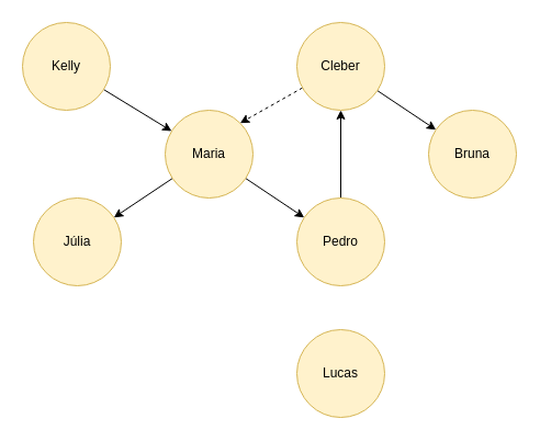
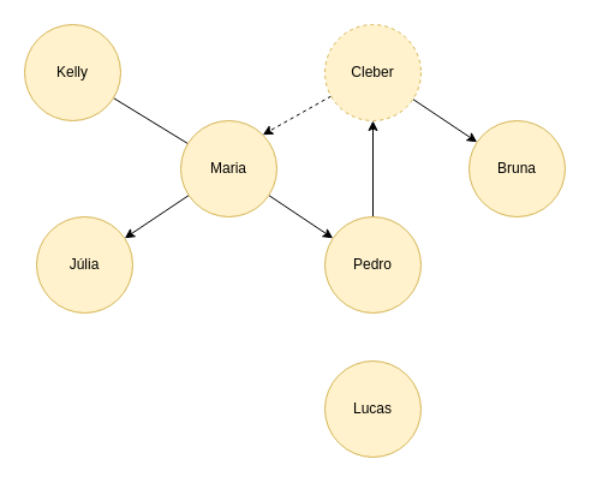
  <mxCell id="0" />
  <mxCell id="1" parent="0" />
- <mxCell id="2" value="" style="rounded=0;orthogonalLoop=1;jettySize=auto;html=1;" edge="1" parent="1" source="3" target="6"><mxGeometry relative="1" as="geometry" /></mxCell>
+ <mxCell id="2" value="" style="rounded=0;orthogonalLoop=1;jettySize=auto;html=1;endArrow=none;" edge="1" parent="1" source="3" target="6"><mxGeometry relative="1" as="geometry" /></mxCell>
  <mxCell id="3" value="Kelly" style="ellipse;whiteSpace=wrap;html=1;aspect=fixed;fillColor=#fff2cc;strokeColor=#d6b656;" vertex="1" parent="1"><mxGeometry x="20" y="20" width="80" height="80" as="geometry" /></mxCell>
  <mxCell id="4" value="" style="edgeStyle=none;rounded=0;orthogonalLoop=1;jettySize=auto;html=1;" edge="1" parent="1" source="6" target="9"><mxGeometry relative="1" as="geometry" /></mxCell>
  <mxCell id="5" value="" style="edgeStyle=none;rounded=0;orthogonalLoop=1;jettySize=auto;html=1;" edge="1" parent="1" source="6" target="7"><mxGeometry relative="1" as="geometry" /></mxCell>
  <mxCell id="6" value="Maria" style="ellipse;whiteSpace=wrap;html=1;aspect=fixed;fillColor=#fff2cc;strokeColor=#d6b656;" vertex="1" parent="1"><mxGeometry x="150" y="100" width="80" height="80" as="geometry" /></mxCell>
  <mxCell id="7" value="Júlia" style="ellipse;whiteSpace=wrap;html=1;aspect=fixed;fillColor=#fff2cc;strokeColor=#d6b656;" vertex="1" parent="1"><mxGeometry x="30" y="180" width="80" height="80" as="geometry" /></mxCell>
  <mxCell id="8" value="" style="edgeStyle=none;rounded=0;orthogonalLoop=1;jettySize=auto;html=1;" edge="1" parent="1" source="9" target="13"><mxGeometry relative="1" as="geometry" /></mxCell>
  <mxCell id="9" value="Pedro" style="ellipse;whiteSpace=wrap;html=1;aspect=fixed;fillColor=#fff2cc;strokeColor=#d6b656;" vertex="1" parent="1"><mxGeometry x="270" y="180" width="80" height="80" as="geometry" /></mxCell>
  <mxCell id="10" value="Lucas" style="ellipse;whiteSpace=wrap;html=1;aspect=fixed;fillColor=#fff2cc;strokeColor=#d6b656;" vertex="1" parent="1"><mxGeometry x="270" y="300" width="80" height="80" as="geometry" /></mxCell>
  <mxCell id="11" style="edgeStyle=none;rounded=0;orthogonalLoop=1;jettySize=auto;html=1;entryX=1;entryY=0;entryDx=0;entryDy=0;dashed=1;" edge="1" parent="1" source="13" target="6"><mxGeometry relative="1" as="geometry" /></mxCell>
  <mxCell id="12" value="" style="edgeStyle=none;rounded=0;orthogonalLoop=1;jettySize=auto;html=1;" edge="1" parent="1" source="13" target="14"><mxGeometry relative="1" as="geometry" /></mxCell>
- <mxCell id="13" value="Cleber" style="ellipse;whiteSpace=wrap;html=1;aspect=fixed;fillColor=#fff2cc;strokeColor=#d6b656;" vertex="1" parent="1"><mxGeometry x="270" y="20" width="80" height="80" as="geometry" /></mxCell>
+ <mxCell id="13" value="Cleber" style="ellipse;whiteSpace=wrap;html=1;aspect=fixed;fillColor=#fff2cc;strokeColor=#d6b656;dashed=1;" vertex="1" parent="1"><mxGeometry x="270" y="20" width="80" height="80" as="geometry" /></mxCell>
  <mxCell id="14" value="Bruna" style="ellipse;whiteSpace=wrap;html=1;aspect=fixed;fillColor=#fff2cc;strokeColor=#d6b656;" vertex="1" parent="1"><mxGeometry x="390" y="100" width="80" height="80" as="geometry" /></mxCell>
